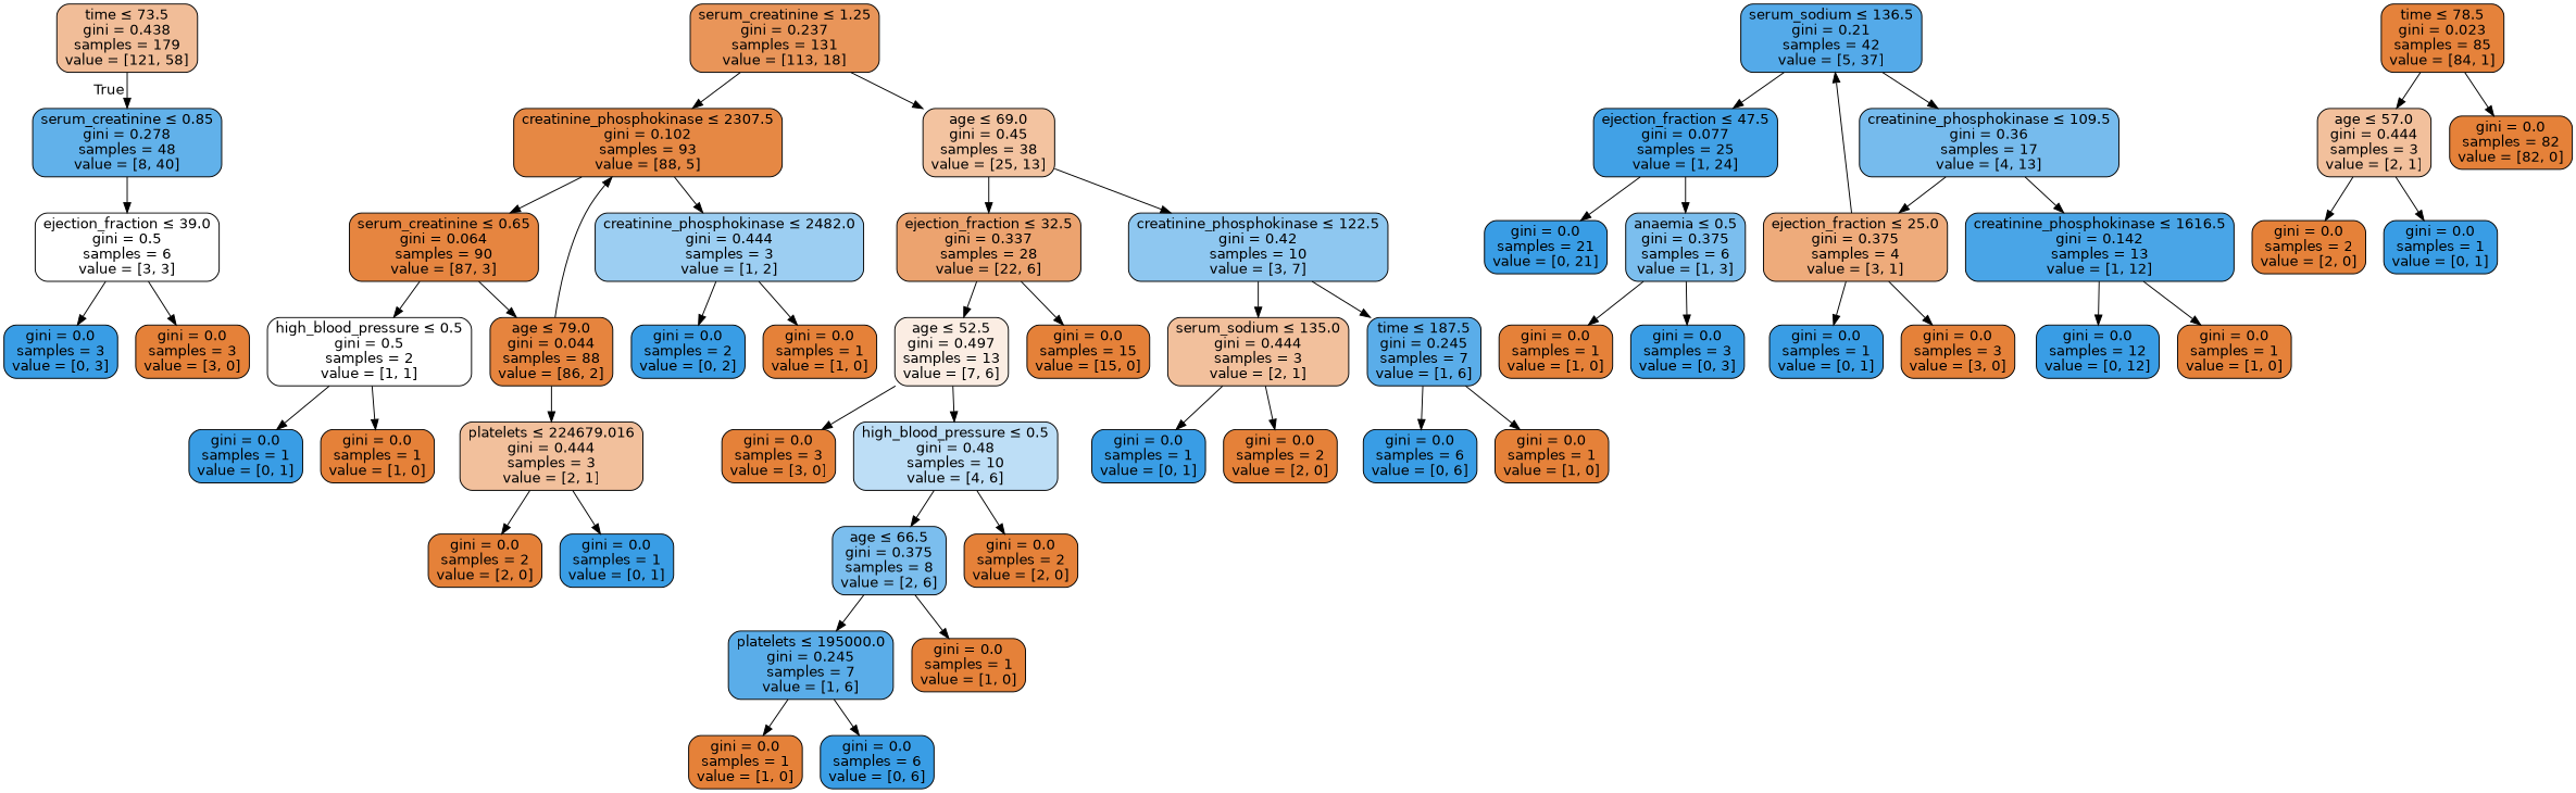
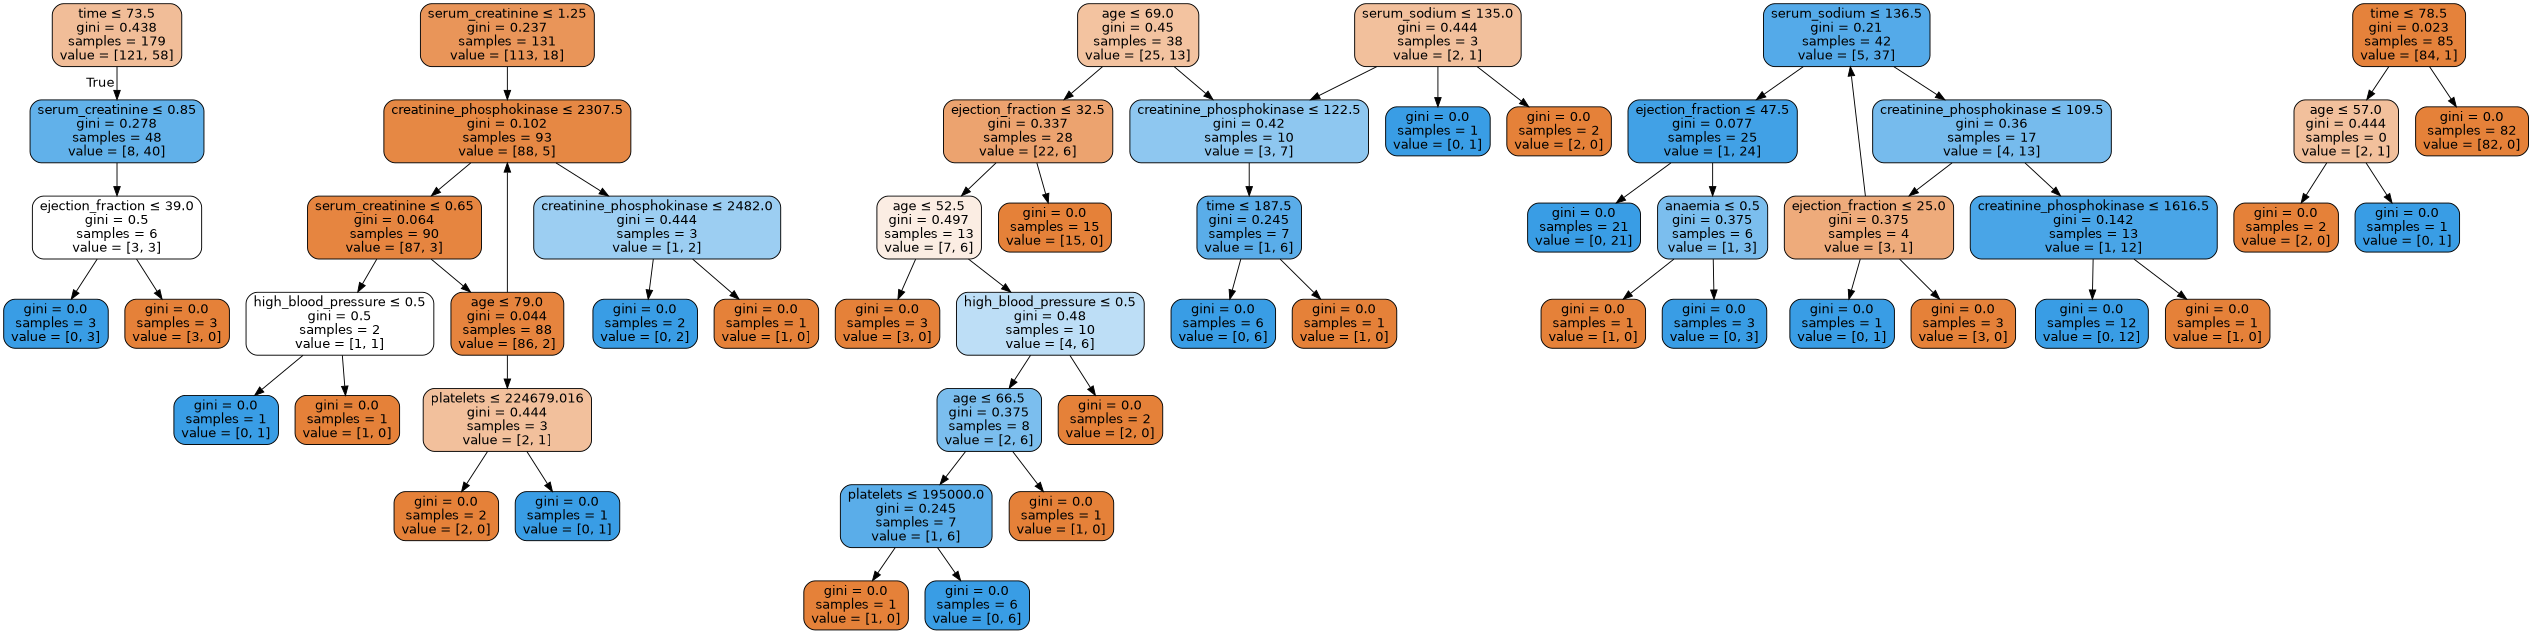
  digraph {
    node [color=black fillcolor="#e58139" fontname=helvetica shape=box style="filled, rounded"]
    edge [fontname=helvetica]
    n1 [fillcolor="#f1bd98" label=<time &le; 73.5<br/>gini = 0.438<br/>samples = 179<br/>value = [121, 58]>]
    n2 [fillcolor="#61b1ea" label=<serum_creatinine &le; 0.85<br/>gini = 0.278<br/>samples = 48<br/>value = [8, 40]>]
    n3 [fillcolor="#ffffff" label=<ejection_fraction &le; 39.0<br/>gini = 0.5<br/>samples = 6<br/>value = [3, 3]>]
    n4 [fillcolor="#e99559" label=<serum_creatinine &le; 1.25<br/>gini = 0.237<br/>samples = 131<br/>value = [113, 18]>]
    n5 [fillcolor="#e68844" label=<creatinine_phosphokinase &le; 2307.5<br/>gini = 0.102<br/>samples = 93<br/>value = [88, 5]>]
    n6 [fillcolor="#f3c3a0" label=<age &le; 69.0<br/>gini = 0.45<br/>samples = 38<br/>value = [25, 13]>]
    n7 [fillcolor="#399de5" label=<gini = 0.0<br/>samples = 3<br/>value = [0, 3]>]
    n8 [label=<gini = 0.0<br/>samples = 3<br/>value = [3, 0]>]
    n9 [fillcolor="#54aae9" label=<serum_sodium &le; 136.5<br/>gini = 0.21<br/>samples = 42<br/>value = [5, 37]>]
    n10 [fillcolor="#41a1e6" label=<ejection_fraction &le; 47.5<br/>gini = 0.077<br/>samples = 25<br/>value = [1, 24]>]
    n11 [fillcolor="#76bbed" label=<creatinine_phosphokinase &le; 109.5<br/>gini = 0.36<br/>samples = 17<br/>value = [4, 13]>]
    n12 [fillcolor="#399de5" label=<gini = 0.0<br/>samples = 21<br/>value = [0, 21]>]
    n13 [fillcolor="#7bbeee" label=<anaemia &le; 0.5<br/>gini = 0.375<br/>samples = 6<br/>value = [1, 3]>]
    n14 [fillcolor="#eeab7b" label=<ejection_fraction &le; 25.0<br/>gini = 0.375<br/>samples = 4<br/>value = [3, 1]>]
    n15 [fillcolor="#49a5e7" label=<creatinine_phosphokinase &le; 1616.5<br/>gini = 0.142<br/>samples = 13<br/>value = [1, 12]>]
    n16 [label=<gini = 0.0<br/>samples = 1<br/>value = [1, 0]>]
    n17 [fillcolor="#399de5" label=<gini = 0.0<br/>samples = 3<br/>value = [0, 3]>]
    n18 [fillcolor="#399de5" label=<gini = 0.0<br/>samples = 1<br/>value = [0, 1]>]
    n19 [label=<gini = 0.0<br/>samples = 3<br/>value = [3, 0]>]
    n20 [fillcolor="#399de5" label=<gini = 0.0<br/>samples = 12<br/>value = [0, 12]>]
    n21 [label=<gini = 0.0<br/>samples = 1<br/>value = [1, 0]>]
    n22 [fillcolor="#e68540" label=<serum_creatinine &le; 0.65<br/>gini = 0.064<br/>samples = 90<br/>value = [87, 3]>]
    n23 [fillcolor="#9ccef2" label=<creatinine_phosphokinase &le; 2482.0<br/>gini = 0.444<br/>samples = 3<br/>value = [1, 2]>]
    n24 [fillcolor="#eca36f" label=<ejection_fraction &le; 32.5<br/>gini = 0.337<br/>samples = 28<br/>value = [22, 6]>]
    n25 [fillcolor="#8ec7f0" label=<creatinine_phosphokinase &le; 122.5<br/>gini = 0.42<br/>samples = 10<br/>value = [3, 7]>]
    n26 [fillcolor="#ffffff" label=<high_blood_pressure &le; 0.5<br/>gini = 0.5<br/>samples = 2<br/>value = [1, 1]>]
    n27 [fillcolor="#e6843e" label=<age &le; 79.0<br/>gini = 0.044<br/>samples = 88<br/>value = [86, 2]>]
    n28 [fillcolor="#399de5" label=<gini = 0.0<br/>samples = 2<br/>value = [0, 2]>]
    n29 [label=<gini = 0.0<br/>samples = 1<br/>value = [1, 0]>]
    n30 [fillcolor="#399de5" label=<gini = 0.0<br/>samples = 1<br/>value = [0, 1]>]
    n31 [label=<gini = 0.0<br/>samples = 1<br/>value = [1, 0]>]
    n32 [fillcolor="#f2c09c" label=<platelets &le; 224679.016<br/>gini = 0.444<br/>samples = 3<br/>value = [2, 1]>]
    n33 [fillcolor="#e5823b" label=<time &le; 78.5<br/>gini = 0.023<br/>samples = 85<br/>value = [84, 1]>]
-   n34 [fillcolor="#f2c09c" label=<age &le; 57.0<br/>gini = 0.444<br/>samples = 3<br/>value = [2, 1]>]
+   n34 [fillcolor="#f2c09c" label=<age &le; 57.0<br/>gini = 0.444<br/>samples = 0<br/>value = [2, 1]>]
    n35 [label=<gini = 0.0<br/>samples = 82<br/>value = [82, 0]>]
    n36 [label=<gini = 0.0<br/>samples = 2<br/>value = [2, 0]>]
    n37 [fillcolor="#399de5" label=<gini = 0.0<br/>samples = 1<br/>value = [0, 1]>]
    n38 [label=<gini = 0.0<br/>samples = 2<br/>value = [2, 0]>]
    n39 [fillcolor="#399de5" label=<gini = 0.0<br/>samples = 1<br/>value = [0, 1]>]
    n40 [fillcolor="#fbede3" label=<age &le; 52.5<br/>gini = 0.497<br/>samples = 13<br/>value = [7, 6]>]
    n41 [label=<gini = 0.0<br/>samples = 15<br/>value = [15, 0]>]
    n42 [fillcolor="#f2c09c" label=<serum_sodium &le; 135.0<br/>gini = 0.444<br/>samples = 3<br/>value = [2, 1]>]
    n43 [fillcolor="#5aade9" label=<time &le; 187.5<br/>gini = 0.245<br/>samples = 7<br/>value = [1, 6]>]
    n44 [label=<gini = 0.0<br/>samples = 3<br/>value = [3, 0]>]
    n45 [fillcolor="#bddef6" label=<high_blood_pressure &le; 0.5<br/>gini = 0.48<br/>samples = 10<br/>value = [4, 6]>]
    n46 [fillcolor="#7bbeee" label=<age &le; 66.5<br/>gini = 0.375<br/>samples = 8<br/>value = [2, 6]>]
    n47 [label=<gini = 0.0<br/>samples = 2<br/>value = [2, 0]>]
    n48 [fillcolor="#5aade9" label=<platelets &le; 195000.0<br/>gini = 0.245<br/>samples = 7<br/>value = [1, 6]>]
    n49 [label=<gini = 0.0<br/>samples = 1<br/>value = [1, 0]>]
    n50 [label=<gini = 0.0<br/>samples = 1<br/>value = [1, 0]>]
    n51 [fillcolor="#399de5" label=<gini = 0.0<br/>samples = 6<br/>value = [0, 6]>]
    n52 [fillcolor="#399de5" label=<gini = 0.0<br/>samples = 1<br/>value = [0, 1]>]
    n53 [label=<gini = 0.0<br/>samples = 2<br/>value = [2, 0]>]
    n54 [fillcolor="#399de5" label=<gini = 0.0<br/>samples = 6<br/>value = [0, 6]>]
    n55 [label=<gini = 0.0<br/>samples = 1<br/>value = [1, 0]>]
    n1 -> n2 [headlabel=True labelangle=45 labeldistance=2.5]
    n2 -> n3
    n3 -> n7
    n3 -> n8
    n4 -> n5
-   n4 -> n6
    n5 -> n22
    n5 -> n23
    n6 -> n24
    n6 -> n25
    n9 -> n10
    n9 -> n11
    n10 -> n12
    n10 -> n13
    n11 -> n14
    n11 -> n15
    n13 -> n16
    n13 -> n17
    n14 -> n9
    n14 -> n18
    n14 -> n19
    n15 -> n20
    n15 -> n21
    n22 -> n26
    n22 -> n27
    n23 -> n28
    n23 -> n29
    n24 -> n40
    n24 -> n41
-   n25 -> n42
+   n42 -> n25
    n25 -> n43
    n26 -> n30
    n26 -> n31
    n27 -> n5
    n27 -> n32
    n32 -> n36
    n32 -> n37
    n33 -> n34
    n33 -> n35
    n34 -> n38
    n34 -> n39
    n40 -> n44
    n40 -> n45
    n42 -> n52
    n42 -> n53
    n43 -> n54
    n43 -> n55
    n45 -> n46
    n45 -> n47
    n46 -> n48
    n46 -> n49
    n48 -> n50
    n48 -> n51
  }
